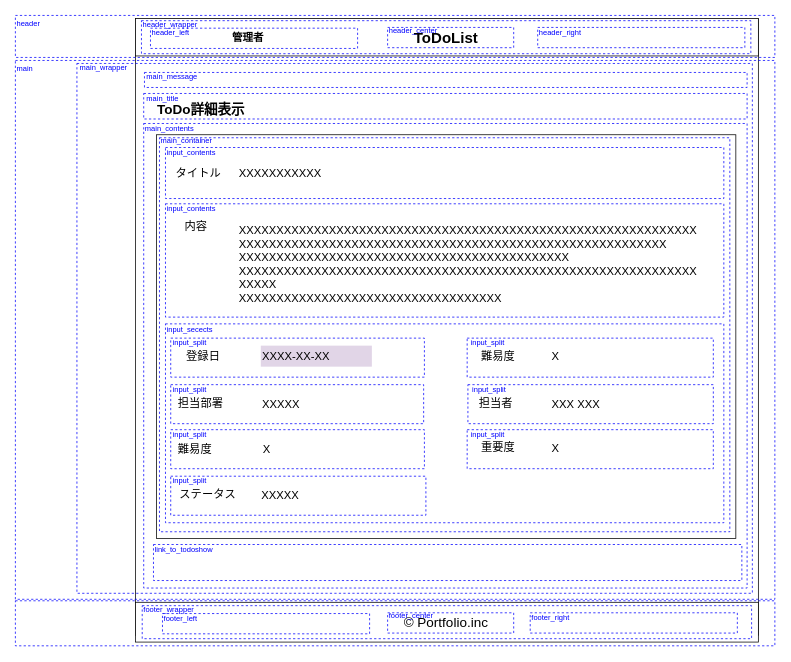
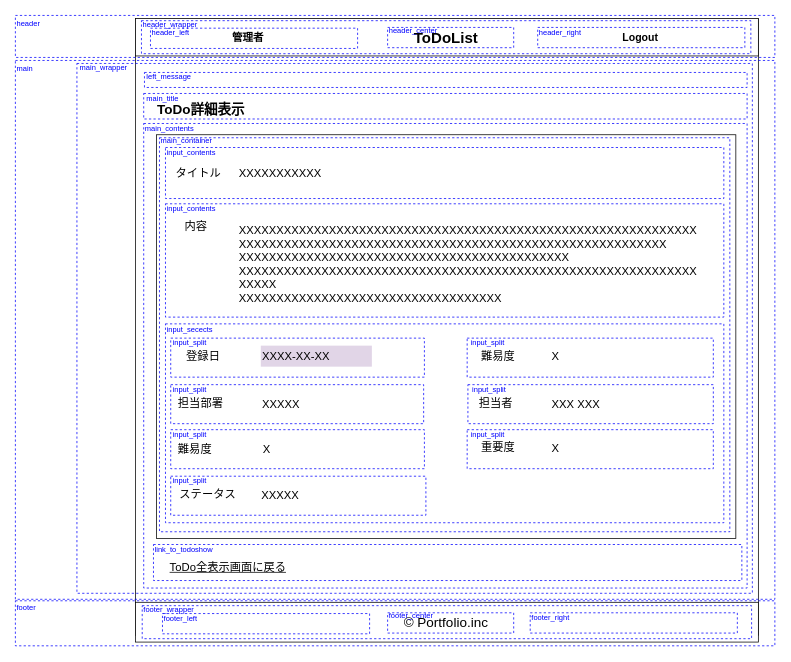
  <mxCell id="0" />
  <mxCell id="1" parent="0" />
  <mxCell id="2" value="" style="rounded=0;whiteSpace=wrap;html=1;" vertex="1" parent="1"><mxGeometry y="24.5" width="830" height="821.5" as="geometry" x="180" /></mxCell>
  <mxCell id="3" value="" style="rounded=0;whiteSpace=wrap;html=1;" vertex="1" parent="1"><mxGeometry y="24" width="830" height="50" as="geometry" x="180" /></mxCell>
  <mxCell id="4" value="&lt;b&gt;&lt;font style=&quot;font-size: 20px&quot;&gt;ToDoList&lt;/font&gt;&lt;/b&gt;" style="text;html=1;strokeColor=none;fillColor=none;align=center;verticalAlign=middle;whiteSpace=wrap;rounded=0;strokeWidth=4;" vertex="1" parent="1"><mxGeometry x="514" y="34" width="160" height="30" as="geometry" /></mxCell>
  <mxCell id="5" value="" style="rounded=0;whiteSpace=wrap;html=1;" vertex="1" parent="1"><mxGeometry y="802" width="830" height="53" as="geometry" x="180" /></mxCell>
  <mxCell id="6" value="&lt;font size=&quot;1&quot;&gt;&lt;b style=&quot;font-size: 18px&quot;&gt;ToDo詳細表示&lt;/b&gt;&lt;/font&gt;" style="text;html=1;strokeColor=none;fillColor=none;align=center;verticalAlign=middle;whiteSpace=wrap;rounded=0;fontSize=17;" vertex="1" parent="1"><mxGeometry x="196" y="136" width="143" height="20" as="geometry" /></mxCell>
  <mxCell id="7" value="&lt;span style=&quot;font-size: 14px&quot;&gt;&lt;b style=&quot;font-size: 14px&quot;&gt;管理者&lt;/b&gt;&lt;/span&gt;" style="text;html=1;strokeColor=none;fillColor=none;align=center;verticalAlign=middle;whiteSpace=wrap;rounded=0;fontSize=14;" vertex="1" parent="1"><mxGeometry x="280" y="40" width="100" height="20" as="geometry" /></mxCell>
+ <mxCell id="8" value="&lt;span style=&quot;font-size: 14px&quot;&gt;&lt;b style=&quot;font-size: 14px&quot;&gt;Logout&lt;/b&gt;&lt;/span&gt;" style="text;html=1;strokeColor=none;fillColor=none;align=center;verticalAlign=middle;whiteSpace=wrap;rounded=0;fontSize=14;" vertex="1" parent="1"><mxGeometry x="803" y="39" width="100" height="20" as="geometry" /></mxCell>
  <mxCell id="9" value="" style="rounded=0;whiteSpace=wrap;html=1;dashed=1;fillColor=none;strokeColor=#0000FF;" vertex="1" parent="1"><mxGeometry x="204" y="725" width="784" height="48" as="geometry" /></mxCell>
  <mxCell id="10" value="&lt;font style=&quot;font-size: 18px&quot;&gt;© Portfolio.inc&lt;/font&gt;" style="text;html=1;strokeColor=none;fillColor=none;align=center;verticalAlign=middle;whiteSpace=wrap;rounded=0;fontSize=20;" vertex="1" parent="1"><mxGeometry x="478" y="818.5" width="232" height="20" as="geometry" /></mxCell>
  <mxCell id="11" value="" style="rounded=0;whiteSpace=wrap;html=1;fillColor=none;" vertex="1" parent="1"><mxGeometry x="208" y="179" width="772" height="538" as="geometry" /></mxCell>
  <mxCell id="12" value="タイトル" style="text;html=1;strokeColor=none;fillColor=none;align=left;verticalAlign=middle;whiteSpace=wrap;rounded=0;fontSize=15;" vertex="1" parent="1"><mxGeometry x="232" y="220" width="82" height="20" as="geometry" /></mxCell>
  <mxCell id="13" value="内容" style="text;html=1;strokeColor=none;fillColor=none;align=left;verticalAlign=middle;whiteSpace=wrap;rounded=0;fontSize=15;" vertex="1" parent="1"><mxGeometry x="244" y="291" width="128" height="20" as="geometry" /></mxCell>
  <mxCell id="14" value="XXXXXXXXXXX" style="rounded=0;whiteSpace=wrap;html=1;fontSize=15;align=left;strokeColor=none;" vertex="1" parent="1"><mxGeometry x="316" y="216" width="624" height="28" as="geometry" /></mxCell>
  <mxCell id="15" value="XXXXXXXXXXXXXXXXXXXXXXXXXXXXXXXXXXXXXXXXXXXXXXXXXXXXXXXXXXXXX&lt;br&gt;XXXXXXXXXXXXXXXXXXXXXXXXXXXXXXXXXXXXXXXXXXXXXXXXXXXXXXXXX&lt;br&gt;XXXXXXXXXXXXXXXXXXXXXXXXXXXXXXXXXXXXXXXXXXXX&lt;br&gt;XXXXXXXXXXXXXXXXXXXXXXXXXXXXXXXXXXXXXXXXXXXXXXXXXXXXXXXXXXXXX&lt;br&gt;XXXXX&lt;br&gt;XXXXXXXXXXXXXXXXXXXXXXXXXXXXXXXXXXX" style="rounded=0;whiteSpace=wrap;html=1;fontSize=15;align=left;strokeColor=none;" vertex="1" parent="1"><mxGeometry x="316" y="291" width="624" height="120" as="geometry" /></mxCell>
+ <mxCell id="16" value="ToDo全表示画面に戻る" style="text;html=1;strokeColor=none;fillColor=none;align=left;verticalAlign=middle;whiteSpace=wrap;rounded=0;fontSize=15;fontStyle=4" vertex="1" parent="1"><mxGeometry x="224" y="745" width="376" height="20" as="geometry" /></mxCell>
  <mxCell id="17" value="link_to_todoshow" style="text;html=1;strokeColor=none;fillColor=none;align=left;verticalAlign=middle;whiteSpace=wrap;rounded=0;dashed=1;fontColor=#0000FF;fontSize=10;" vertex="1" parent="1"><mxGeometry x="204" y="725" width="84" height="12" as="geometry" /></mxCell>
  <mxCell id="18" value="main_contents" style="text;html=1;strokeColor=none;fillColor=none;align=left;verticalAlign=middle;whiteSpace=wrap;rounded=0;dashed=1;fontColor=#0000FF;fontSize=10;" vertex="1" parent="1"><mxGeometry x="191" y="165" width="96" height="12" as="geometry" /></mxCell>
  <mxCell id="19" value="" style="rounded=0;whiteSpace=wrap;html=1;fillColor=none;fontSize=14;strokeColor=#0000FF;dashed=1;" vertex="1" parent="1"><mxGeometry x="20" y="80" width="1012" height="718" as="geometry" /></mxCell>
  <mxCell id="20" value="" style="rounded=0;whiteSpace=wrap;html=1;dashed=1;fillColor=none;strokeColor=#0000FF;" vertex="1" parent="1"><mxGeometry x="102" y="84" width="900" height="706" as="geometry" /></mxCell>
  <mxCell id="21" value="" style="rounded=0;whiteSpace=wrap;html=1;fillColor=none;fontSize=14;strokeColor=#0000FF;dashed=1;" vertex="1" parent="1"><mxGeometry x="20" y="20" width="1012" height="56" as="geometry" /></mxCell>
  <mxCell id="22" value="" style="rounded=0;whiteSpace=wrap;html=1;fillColor=none;fontSize=14;strokeColor=#0000FF;dashed=1;" vertex="1" parent="1"><mxGeometry x="20" y="800" width="1012" height="60" as="geometry" /></mxCell>
  <mxCell id="23" value="header" style="text;html=1;strokeColor=none;fillColor=none;align=left;verticalAlign=middle;whiteSpace=wrap;rounded=0;dashed=1;fontSize=10;fontColor=#0000FF;" vertex="1" parent="1"><mxGeometry x="20" y="20" width="40" height="20" as="geometry" /></mxCell>
  <mxCell id="24" value="main" style="text;html=1;strokeColor=none;fillColor=none;align=left;verticalAlign=middle;whiteSpace=wrap;rounded=0;dashed=1;fontSize=10;fontColor=#0000FF;" vertex="1" parent="1"><mxGeometry x="20" y="80" width="40" height="20" as="geometry" /></mxCell>
+ <mxCell id="25" value="footer" style="text;html=1;strokeColor=none;fillColor=none;align=left;verticalAlign=middle;whiteSpace=wrap;rounded=0;dashed=1;fontSize=10;fontColor=#0000FF;" vertex="1" parent="1"><mxGeometry x="20" y="799" width="40" height="20" as="geometry" /></mxCell>
  <mxCell id="26" value="" style="rounded=0;whiteSpace=wrap;html=1;dashed=1;fillColor=none;strokeColor=#0000FF;" vertex="1" parent="1"><mxGeometry x="191" y="124" width="804" height="34" as="geometry" /></mxCell>
  <mxCell id="27" value="main_title" style="text;html=1;strokeColor=none;fillColor=none;align=left;verticalAlign=middle;whiteSpace=wrap;rounded=0;dashed=1;fontColor=#0000FF;fontSize=10;" vertex="1" parent="1"><mxGeometry x="193" y="124" width="84" height="12" as="geometry" /></mxCell>
  <mxCell id="28" value="" style="rounded=0;whiteSpace=wrap;html=1;dashed=1;fillColor=none;strokeColor=#0000FF;" vertex="1" parent="1"><mxGeometry x="192" y="96" width="803" height="20" as="geometry" /></mxCell>
- <mxCell id="29" value="main_message" style="text;html=1;strokeColor=none;fillColor=none;align=left;verticalAlign=middle;whiteSpace=wrap;rounded=0;dashed=1;fontColor=#0000FF;fontSize=10;" vertex="1" parent="1"><mxGeometry x="193" y="93" width="80" height="16" as="geometry" /></mxCell>
+ <mxCell id="29" value="left_message" style="text;html=1;strokeColor=none;fillColor=none;align=left;verticalAlign=middle;whiteSpace=wrap;rounded=0;dashed=1;fontColor=#0000FF;fontSize=10;" vertex="1" parent="1"><mxGeometry x="193" y="93" width="80" height="16" as="geometry" /></mxCell>
  <mxCell id="30" value="main_wrapper" style="text;html=1;strokeColor=none;fillColor=none;align=left;verticalAlign=middle;whiteSpace=wrap;rounded=0;dashed=1;fontSize=10;fontColor=#0000FF;" vertex="1" parent="1"><mxGeometry x="104" y="85" width="84" height="8" as="geometry" /></mxCell>
  <mxCell id="31" value="header_center" style="text;html=1;strokeColor=none;fillColor=none;align=left;verticalAlign=middle;whiteSpace=wrap;rounded=0;dashed=1;fontSize=10;fontColor=#0000FF;" vertex="1" parent="1"><mxGeometry x="516" y="34" width="96" height="11" as="geometry" /></mxCell>
  <mxCell id="32" value="" style="rounded=0;whiteSpace=wrap;html=1;fillColor=none;fontSize=14;strokeColor=#0000FF;dashed=1;" vertex="1" parent="1"><mxGeometry x="516" y="36" width="168" height="27" as="geometry" /></mxCell>
  <mxCell id="33" value="" style="rounded=0;whiteSpace=wrap;html=1;fillColor=none;fontSize=14;strokeColor=#0000FF;dashed=1;" vertex="1" parent="1"><mxGeometry x="200" y="37" width="276" height="27" as="geometry" /></mxCell>
  <mxCell id="34" value="header_right" style="text;html=1;strokeColor=none;fillColor=none;align=left;verticalAlign=middle;whiteSpace=wrap;rounded=0;dashed=1;fontSize=10;fontColor=#0000FF;" vertex="1" parent="1"><mxGeometry x="716" y="36" width="72" height="11" as="geometry" /></mxCell>
  <mxCell id="35" value="" style="rounded=0;whiteSpace=wrap;html=1;fillColor=none;fontSize=14;strokeColor=#0000FF;dashed=1;" vertex="1" parent="1"><mxGeometry x="716" y="36" width="276" height="27" as="geometry" /></mxCell>
  <mxCell id="36" value="" style="rounded=0;whiteSpace=wrap;html=1;fillColor=none;fontSize=14;strokeColor=#0000FF;dashed=1;" vertex="1" parent="1"><mxGeometry x="188" y="27" width="812" height="44" as="geometry" /></mxCell>
  <mxCell id="37" value="header_wrapper" style="text;html=1;strokeColor=none;fillColor=none;align=left;verticalAlign=middle;whiteSpace=wrap;rounded=0;dashed=1;fontSize=10;fontColor=#0000FF;" vertex="1" parent="1"><mxGeometry x="188" y="28" width="84" height="8" as="geometry" /></mxCell>
  <mxCell id="38" value="" style="rounded=0;whiteSpace=wrap;html=1;fillColor=none;fontSize=14;strokeColor=#0000FF;dashed=1;" vertex="1" parent="1"><mxGeometry x="189" y="806.5" width="812" height="44" as="geometry" /></mxCell>
  <mxCell id="39" value="" style="rounded=0;whiteSpace=wrap;html=1;fillColor=none;fontSize=14;strokeColor=#0000FF;dashed=1;" vertex="1" parent="1"><mxGeometry x="706" y="816" width="276" height="27" as="geometry" /></mxCell>
  <mxCell id="40" value="footer_wrapper" style="text;html=1;strokeColor=none;fillColor=none;align=left;verticalAlign=middle;whiteSpace=wrap;rounded=0;dashed=1;fontSize=10;fontColor=#0000FF;" vertex="1" parent="1"><mxGeometry x="189" y="806.5" width="84" height="8" as="geometry" /></mxCell>
  <mxCell id="41" value="" style="rounded=0;whiteSpace=wrap;html=1;dashed=1;fillColor=none;strokeColor=#0000FF;" vertex="1" parent="1"><mxGeometry x="191" y="164" width="804" height="619" as="geometry" /></mxCell>
  <mxCell id="42" value="" style="rounded=0;whiteSpace=wrap;html=1;fillColor=none;fontSize=14;strokeColor=#0000FF;dashed=1;" vertex="1" parent="1"><mxGeometry x="516" y="816" width="168" height="27" as="geometry" /></mxCell>
  <mxCell id="43" value="footer_center" style="text;html=1;strokeColor=none;fillColor=none;align=left;verticalAlign=middle;whiteSpace=wrap;rounded=0;dashed=1;fontSize=10;fontColor=#0000FF;" vertex="1" parent="1"><mxGeometry x="516" y="814" width="96" height="11" as="geometry" /></mxCell>
  <mxCell id="44" value="" style="rounded=0;whiteSpace=wrap;html=1;fillColor=none;fontSize=14;strokeColor=#0000FF;dashed=1;" vertex="1" parent="1"><mxGeometry x="216" y="817" width="276" height="27" as="geometry" /></mxCell>
  <mxCell id="45" value="footer_left" style="text;html=1;strokeColor=none;fillColor=none;align=left;verticalAlign=middle;whiteSpace=wrap;rounded=0;dashed=1;fontSize=10;fontColor=#0000FF;" vertex="1" parent="1"><mxGeometry x="216" y="817" width="72" height="11" as="geometry" /></mxCell>
  <mxCell id="46" value="footer_right" style="text;html=1;strokeColor=none;fillColor=none;align=left;verticalAlign=middle;whiteSpace=wrap;rounded=0;dashed=1;fontSize=10;fontColor=#0000FF;" vertex="1" parent="1"><mxGeometry x="706" y="816" width="72" height="11" as="geometry" /></mxCell>
  <mxCell id="47" value="" style="rounded=0;whiteSpace=wrap;html=1;dashed=1;fillColor=none;strokeColor=#0000FF;" vertex="1" parent="1"><mxGeometry x="220" y="196" width="744" height="68" as="geometry" /></mxCell>
  <mxCell id="48" value="" style="rounded=0;whiteSpace=wrap;html=1;dashed=1;fillColor=none;strokeColor=#0000FF;" vertex="1" parent="1"><mxGeometry x="220" y="271" width="744" height="151" as="geometry" /></mxCell>
  <mxCell id="49" value="" style="rounded=0;whiteSpace=wrap;html=1;dashed=1;fillColor=none;strokeColor=#0000FF;" vertex="1" parent="1"><mxGeometry x="220" y="431" width="744" height="265" as="geometry" /></mxCell>
  <mxCell id="50" value="input_contents" style="text;html=1;strokeColor=none;fillColor=none;align=left;verticalAlign=middle;whiteSpace=wrap;rounded=0;dashed=1;fontColor=#0000FF;fontSize=10;" vertex="1" parent="1"><mxGeometry x="220" y="196" width="80" height="12" as="geometry" /></mxCell>
  <mxCell id="51" value="input_contents" style="text;html=1;strokeColor=none;fillColor=none;align=left;verticalAlign=middle;whiteSpace=wrap;rounded=0;dashed=1;fontColor=#0000FF;fontSize=10;" vertex="1" parent="1"><mxGeometry x="220" y="271" width="80" height="12" as="geometry" /></mxCell>
  <mxCell id="52" value="input_secects" style="text;html=1;strokeColor=none;fillColor=none;align=left;verticalAlign=middle;whiteSpace=wrap;rounded=0;dashed=1;fontColor=#0000FF;fontSize=10;" vertex="1" parent="1"><mxGeometry x="220" y="432" width="80" height="12" as="geometry" /></mxCell>
  <mxCell id="53" value="" style="rounded=0;whiteSpace=wrap;html=1;dashed=1;fillColor=none;strokeColor=#0000FF;" vertex="1" parent="1"><mxGeometry x="227" y="572" width="338" height="52" as="geometry" /></mxCell>
  <mxCell id="54" value="input_split" style="text;html=1;strokeColor=none;fillColor=none;align=left;verticalAlign=middle;whiteSpace=wrap;rounded=0;dashed=1;fontColor=#0000FF;fontSize=10;" vertex="1" parent="1"><mxGeometry x="228" y="572" width="80" height="12" as="geometry" /></mxCell>
  <mxCell id="55" value="header_left" style="text;html=1;strokeColor=none;fillColor=none;align=left;verticalAlign=middle;whiteSpace=wrap;rounded=0;dashed=1;fontSize=10;fontColor=#0000FF;" vertex="1" parent="1"><mxGeometry x="200" y="37" width="72" height="11" as="geometry" /></mxCell>
  <mxCell id="56" value="" style="rounded=0;whiteSpace=wrap;html=1;dashed=1;fillColor=none;strokeColor=#0000FF;" vertex="1" parent="1"><mxGeometry x="212" y="183" width="760" height="525" as="geometry" /></mxCell>
  <mxCell id="57" value="main_container" style="text;html=1;strokeColor=none;fillColor=none;align=left;verticalAlign=middle;whiteSpace=wrap;rounded=0;dashed=1;fontSize=10;fontColor=#0000FF;" vertex="1" parent="1"><mxGeometry x="212" y="183" width="84" height="8" as="geometry" /></mxCell>
  <mxCell id="58" value="重要度" style="text;html=1;strokeColor=none;fillColor=none;align=left;verticalAlign=middle;whiteSpace=wrap;rounded=0;fontSize=15;fontStyle=0" vertex="1" parent="1"><mxGeometry x="639" y="585" width="48" height="20" as="geometry" /></mxCell>
  <mxCell id="59" value="X" style="rounded=0;whiteSpace=wrap;html=1;fontSize=15;align=left;strokeColor=none;fontStyle=0" vertex="1" parent="1"><mxGeometry x="733" y="582" width="148" height="28" as="geometry" /></mxCell>
  <mxCell id="60" value="" style="rounded=0;whiteSpace=wrap;html=1;dashed=1;fillColor=none;strokeColor=#0000FF;fontStyle=0" vertex="1" parent="1"><mxGeometry x="622" y="572" width="328" height="52" as="geometry" /></mxCell>
  <mxCell id="61" value="input_split" style="text;html=1;strokeColor=none;fillColor=none;align=left;verticalAlign=middle;whiteSpace=wrap;rounded=0;dashed=1;fontColor=#0000FF;fontSize=10;fontStyle=0" vertex="1" parent="1"><mxGeometry x="625" y="572" width="80" height="12" as="geometry" /></mxCell>
  <mxCell id="62" value="" style="rounded=0;whiteSpace=wrap;html=1;dashed=1;fillColor=none;strokeColor=#0000FF;" vertex="1" parent="1"><mxGeometry x="227" y="634" width="340" height="52" as="geometry" /></mxCell>
  <mxCell id="63" value="input_split" style="text;html=1;strokeColor=none;fillColor=none;align=left;verticalAlign=middle;whiteSpace=wrap;rounded=0;dashed=1;fontColor=#0000FF;fontSize=10;" vertex="1" parent="1"><mxGeometry x="228" y="634" width="80" height="12" as="geometry" /></mxCell>
  <mxCell id="64" value="ステータス" style="text;html=1;strokeColor=none;fillColor=none;align=left;verticalAlign=middle;whiteSpace=wrap;rounded=0;fontSize=15;" vertex="1" parent="1"><mxGeometry x="237" y="648" width="87" height="20" as="geometry" /></mxCell>
  <mxCell id="65" value="XXXXX" style="rounded=0;whiteSpace=wrap;html=1;fontSize=15;align=left;strokeColor=none;fontStyle=0" vertex="1" parent="1"><mxGeometry x="346" y="645" width="149" height="28" as="geometry" /></mxCell>
  <mxCell id="66" value="登録日" style="text;html=1;strokeColor=none;fillColor=none;align=left;verticalAlign=middle;whiteSpace=wrap;rounded=0;fontSize=15;" vertex="1" parent="1"><mxGeometry x="246" y="463" width="60" height="20" as="geometry" /></mxCell>
  <mxCell id="67" value="XXXX-XX-XX" style="rounded=0;whiteSpace=wrap;html=1;fontSize=15;align=left;strokeColor=none;fontStyle=0;fillColor=#e1d5e7;" vertex="1" parent="1"><mxGeometry x="347" y="460" width="148" height="28" as="geometry" /></mxCell>
  <mxCell id="68" value="" style="rounded=0;whiteSpace=wrap;html=1;dashed=1;fillColor=none;strokeColor=#0000FF;" vertex="1" parent="1"><mxGeometry x="227" y="450" width="338" height="52" as="geometry" /></mxCell>
  <mxCell id="69" value="input_split" style="text;html=1;strokeColor=none;fillColor=none;align=left;verticalAlign=middle;whiteSpace=wrap;rounded=0;dashed=1;fontColor=#0000FF;fontSize=10;" vertex="1" parent="1"><mxGeometry x="228" y="450" width="80" height="12" as="geometry" /></mxCell>
  <mxCell id="70" value="難易度" style="text;html=1;strokeColor=none;fillColor=none;align=left;verticalAlign=middle;whiteSpace=wrap;rounded=0;fontSize=15;fontStyle=0" vertex="1" parent="1"><mxGeometry x="639" y="463" width="48" height="20" as="geometry" /></mxCell>
  <mxCell id="71" value="X" style="rounded=0;whiteSpace=wrap;html=1;fontSize=15;align=left;strokeColor=none;fontStyle=0" vertex="1" parent="1"><mxGeometry x="733" y="460" width="148" height="28" as="geometry" /></mxCell>
  <mxCell id="72" value="" style="rounded=0;whiteSpace=wrap;html=1;dashed=1;fillColor=none;strokeColor=#0000FF;fontStyle=0" vertex="1" parent="1"><mxGeometry x="622" y="450" width="328" height="52" as="geometry" /></mxCell>
  <mxCell id="73" value="input_split" style="text;html=1;strokeColor=none;fillColor=none;align=left;verticalAlign=middle;whiteSpace=wrap;rounded=0;dashed=1;fontColor=#0000FF;fontSize=10;fontStyle=0" vertex="1" parent="1"><mxGeometry x="625" y="450" width="80" height="12" as="geometry" /></mxCell>
  <mxCell id="74" value="担当部署" style="text;html=1;strokeColor=none;fillColor=none;align=left;verticalAlign=middle;whiteSpace=wrap;rounded=0;fontSize=15;" vertex="1" parent="1"><mxGeometry x="235" y="526" width="71" height="20" as="geometry" /></mxCell>
  <mxCell id="75" value="XXXXX" style="rounded=0;whiteSpace=wrap;html=1;fontSize=15;align=left;strokeColor=none;fontStyle=0" vertex="1" parent="1"><mxGeometry x="347" y="523" width="148" height="28" as="geometry" /></mxCell>
  <mxCell id="76" value="" style="rounded=0;whiteSpace=wrap;html=1;dashed=1;fillColor=none;strokeColor=#0000FF;" vertex="1" parent="1"><mxGeometry x="227" y="512" width="337" height="52" as="geometry" /></mxCell>
  <mxCell id="77" value="input_split" style="text;html=1;strokeColor=none;fillColor=none;align=left;verticalAlign=middle;whiteSpace=wrap;rounded=0;dashed=1;fontColor=#0000FF;fontSize=10;" vertex="1" parent="1"><mxGeometry x="228" y="512" width="80" height="12" as="geometry" /></mxCell>
  <mxCell id="78" value="担当者" style="text;html=1;strokeColor=none;fillColor=none;align=left;verticalAlign=middle;whiteSpace=wrap;rounded=0;fontSize=15;fontStyle=0" vertex="1" parent="1"><mxGeometry x="636" y="526" width="62" height="20" as="geometry" /></mxCell>
  <mxCell id="79" value="XXX XXX" style="rounded=0;whiteSpace=wrap;html=1;fontSize=15;align=left;strokeColor=none;fontStyle=0" vertex="1" parent="1"><mxGeometry x="733" y="523" width="148" height="28" as="geometry" /></mxCell>
  <mxCell id="80" value="" style="rounded=0;whiteSpace=wrap;html=1;dashed=1;fillColor=none;strokeColor=#0000FF;fontStyle=0" vertex="1" parent="1"><mxGeometry x="623" y="512" width="327" height="52" as="geometry" /></mxCell>
  <mxCell id="81" value="input_split" style="text;html=1;strokeColor=none;fillColor=none;align=left;verticalAlign=middle;whiteSpace=wrap;rounded=0;dashed=1;fontColor=#0000FF;fontSize=10;fontStyle=0" vertex="1" parent="1"><mxGeometry x="627" y="512" width="80" height="12" as="geometry" /></mxCell>
  <mxCell id="82" value="難易度" style="text;html=1;strokeColor=none;fillColor=none;align=left;verticalAlign=middle;whiteSpace=wrap;rounded=0;fontSize=15;" vertex="1" parent="1"><mxGeometry x="235" y="587" width="48" height="20" as="geometry" /></mxCell>
  <mxCell id="83" value="X" style="rounded=0;whiteSpace=wrap;html=1;fontSize=15;align=left;strokeColor=none;fontStyle=0" vertex="1" parent="1"><mxGeometry x="348" y="584" width="144" height="28" as="geometry" /></mxCell>
